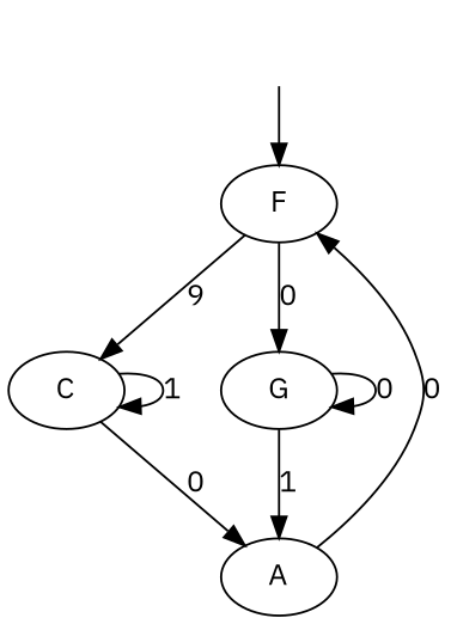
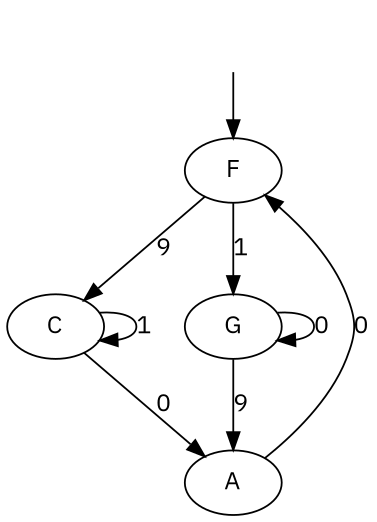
  digraph {
    fontname="IBM Plex Sans"
    rankdir=TB
    node [fontname="IBM Plex Sans"]
    edge [fontname="IBM Plex Sans"]
    _invisible [style=invis]
    F
    C
    G
    A
    _invisible -> F
    F -> C [label=9]
-   F -> G [label=0]
+   F -> G [label=1]
    C -> C [label=1]
    C -> A [label=0]
    G -> G [label=0]
-   G -> A [label=1]
+   G -> A [label=9]
    A -> F [label=0]
  }
